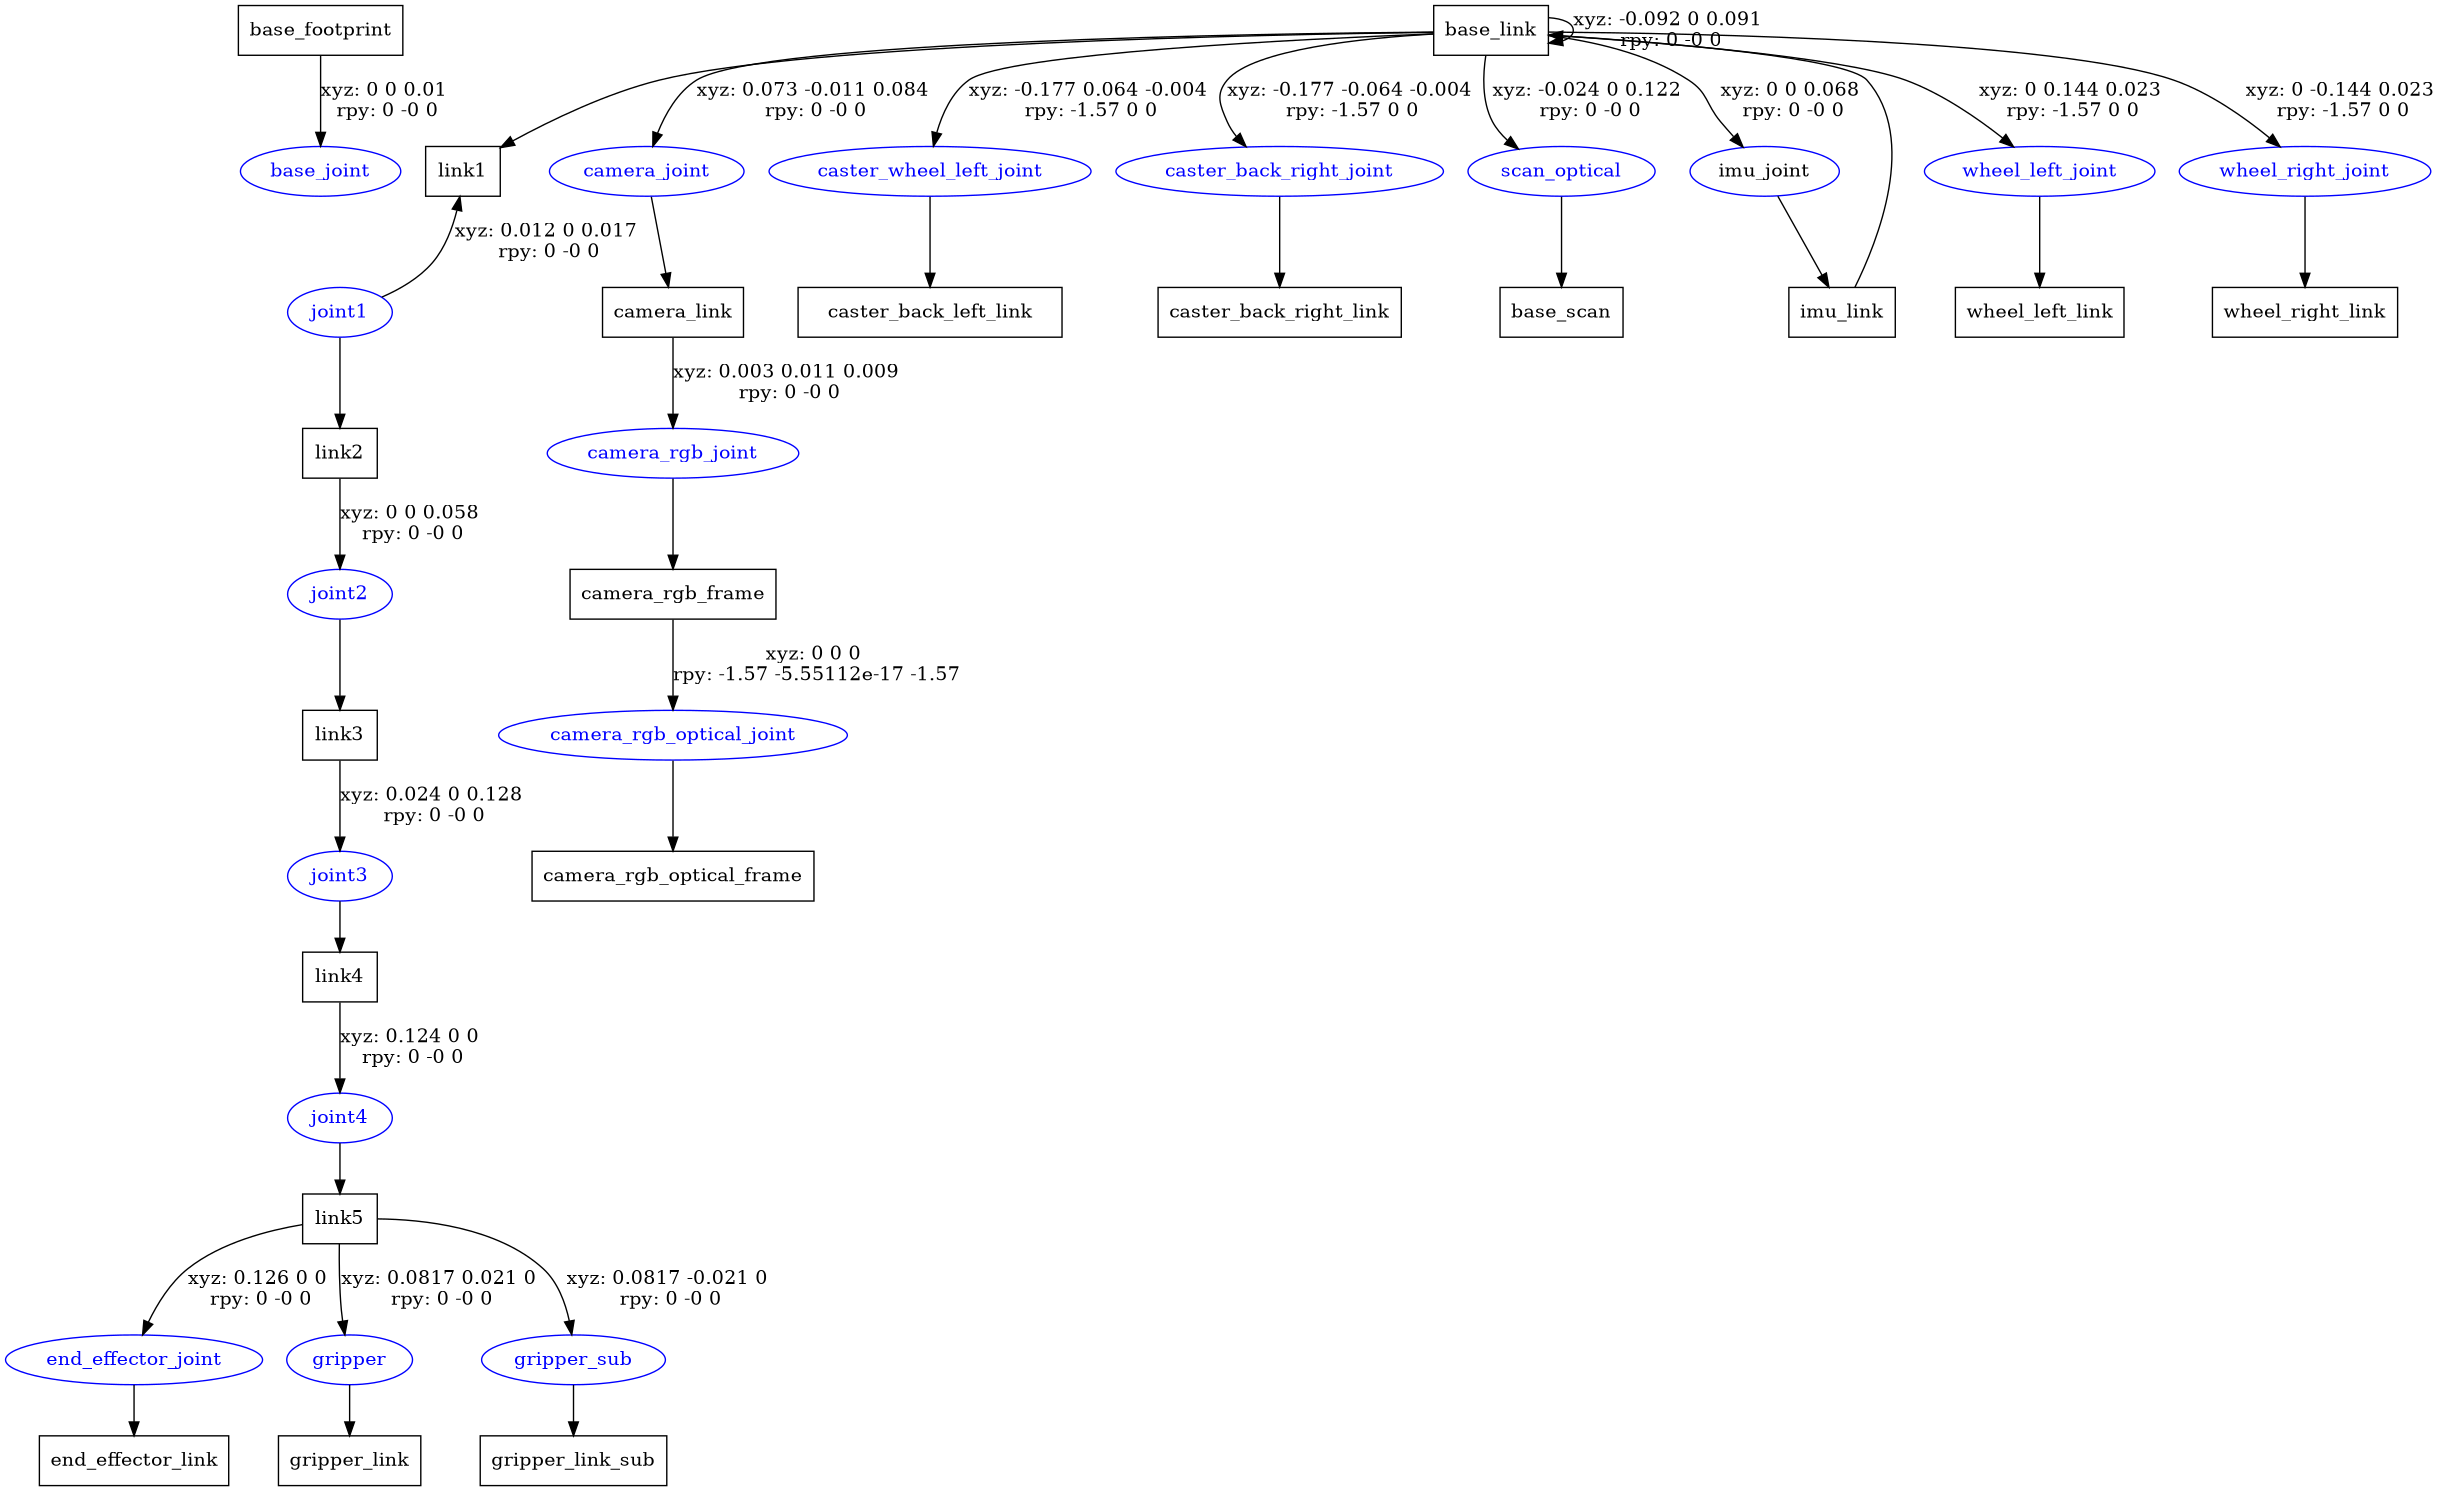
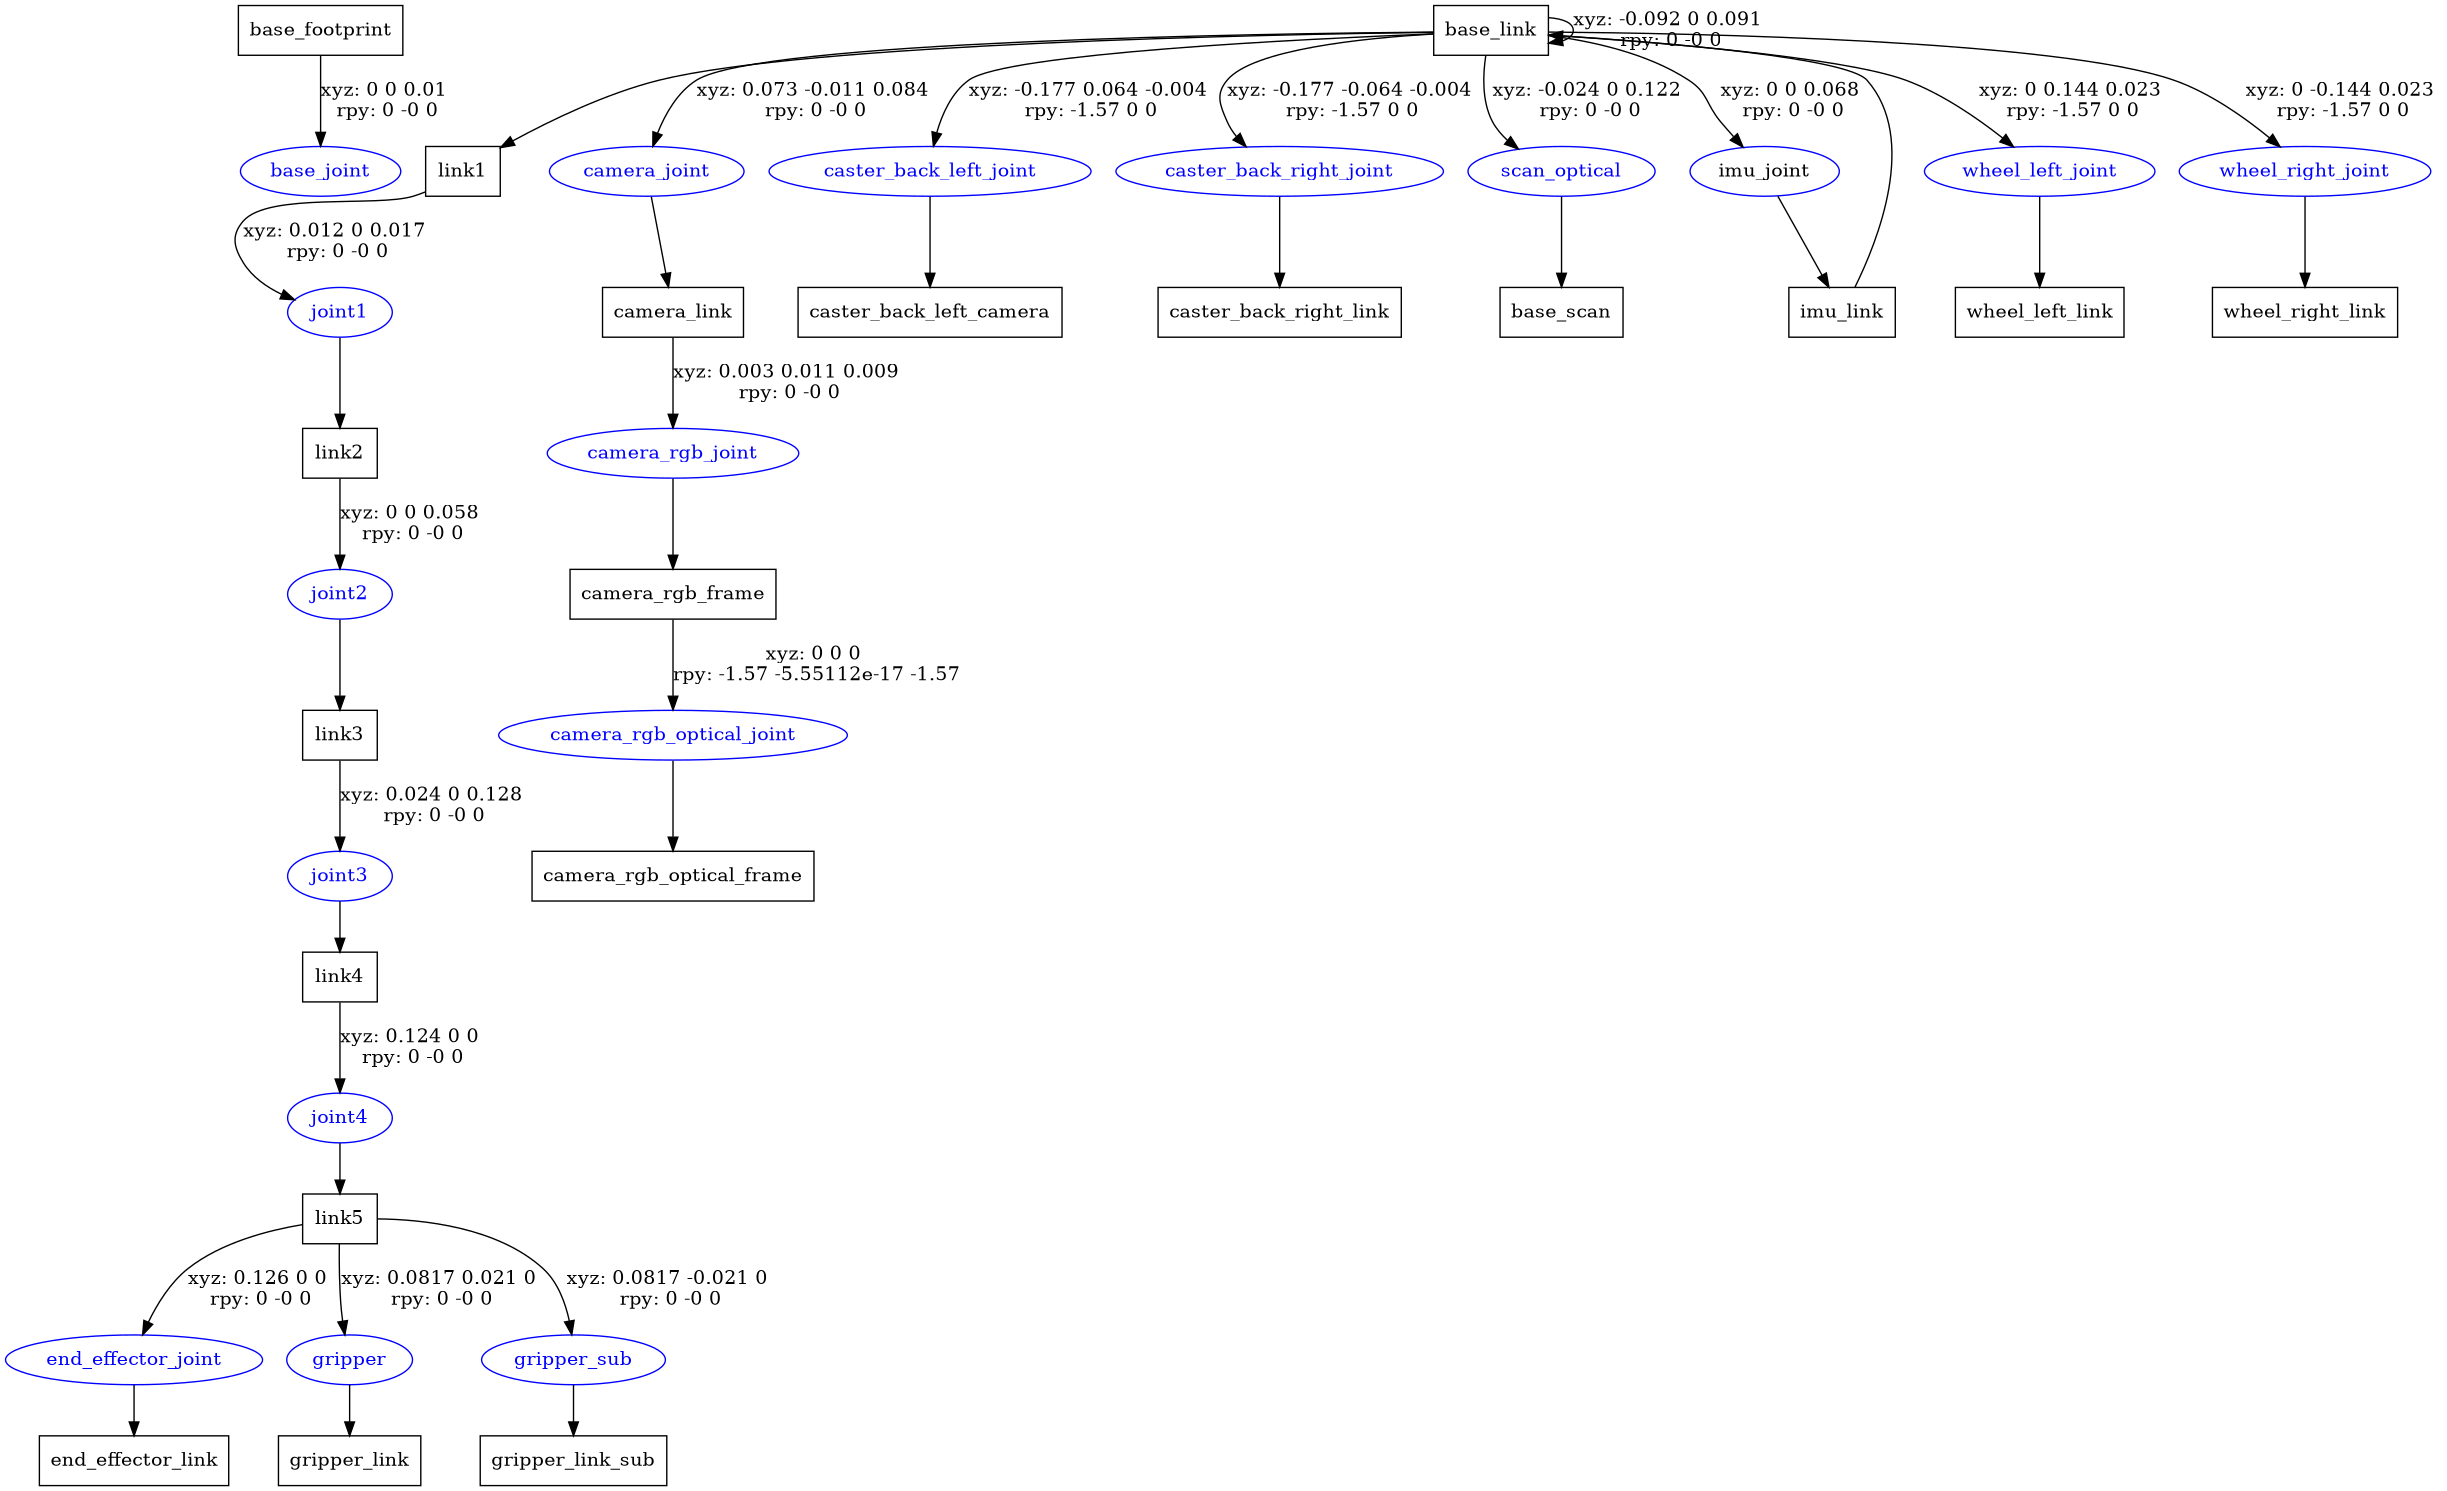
  digraph {
    node [shape=box]
    n1 [label=base_footprint]
    base_joint [color=blue fontcolor=blue shape=ellipse]
    n3 [label=base_link]
    n4 [label=link1]
    camera_joint [color=blue fontcolor=blue shape=ellipse]
-   caster_back_left_joint [color=blue fontcolor=blue shape=ellipse label=caster_wheel_left_joint]
+   caster_back_left_joint [color=blue fontcolor=blue shape=ellipse]
    caster_back_right_joint [color=blue fontcolor=blue shape=ellipse]
    imu_joint [color=blue fontcolor=black shape=ellipse]
    n9 [color=blue fontcolor=blue label=scan_optical shape=ellipse]
    wheel_left_joint [color=blue fontcolor=blue shape=ellipse]
    wheel_right_joint [color=blue fontcolor=blue shape=ellipse]
    joint1 [color=blue fontcolor=blue shape=ellipse]
    n13 [label=camera_link]
-   n14 [label=caster_back_left_link]
+   n14 [label=caster_back_left_camera]
    n15 [label=caster_back_right_link]
    n16 [label=imu_link]
    n17 [label=base_scan]
    n18 [label=wheel_left_link]
    n19 [label=wheel_right_link]
    n20 [label=link2]
    joint2 [color=blue fontcolor=blue shape=ellipse]
    n22 [label=link3]
    joint3 [color=blue fontcolor=blue shape=ellipse]
    n24 [label=link4]
    joint4 [color=blue fontcolor=blue shape=ellipse]
    n26 [label=link5]
    end_effector_joint [color=blue fontcolor=blue shape=ellipse]
    gripper [color=blue fontcolor=blue shape=ellipse]
    gripper_sub [color=blue fontcolor=blue shape=ellipse]
    n30 [label=end_effector_link]
    n31 [label=gripper_link]
    n32 [label=gripper_link_sub]
    camera_rgb_joint [color=blue fontcolor=blue shape=ellipse]
    n34 [label=camera_rgb_frame]
    camera_rgb_optical_joint [color=blue fontcolor=blue shape=ellipse]
    n36 [label=camera_rgb_optical_frame]
    n1 -> base_joint [label="xyz: 0 0 0.01 \nrpy: 0 -0 0"]
    n3 -> n3 [label="xyz: -0.092 0 0.091 \nrpy: 0 -0 0"]
    n3 -> n4
    n3 -> camera_joint [label="xyz: 0.073 -0.011 0.084 \nrpy: 0 -0 0"]
    n3 -> caster_back_left_joint [label="xyz: -0.177 0.064 -0.004 \nrpy: -1.57 0 0"]
    n3 -> caster_back_right_joint [label="xyz: -0.177 -0.064 -0.004 \nrpy: -1.57 0 0"]
    n3 -> imu_joint [label="xyz: 0 0 0.068 \nrpy: 0 -0 0"]
    n3 -> n9 [label="xyz: -0.024 0 0.122 \nrpy: 0 -0 0"]
    n3 -> wheel_left_joint [label="xyz: 0 0.144 0.023 \nrpy: -1.57 0 0"]
    n3 -> wheel_right_joint [label="xyz: 0 -0.144 0.023 \nrpy: -1.57 0 0"]
-   joint1 -> n4 [label="xyz: 0.012 0 0.017 \nrpy: 0 -0 0"]
+   n4 -> joint1 [label="xyz: 0.012 0 0.017 \nrpy: 0 -0 0"]
    camera_joint -> n13
    caster_back_left_joint -> n14
    caster_back_right_joint -> n15
    imu_joint -> n16
    n9 -> n17
    wheel_left_joint -> n18
    wheel_right_joint -> n19
    joint1 -> n20
    n13 -> camera_rgb_joint [label="xyz: 0.003 0.011 0.009 \nrpy: 0 -0 0"]
    n16 -> n3
    n20 -> joint2 [label="xyz: 0 0 0.058 \nrpy: 0 -0 0"]
    joint2 -> n22
    n22 -> joint3 [label="xyz: 0.024 0 0.128 \nrpy: 0 -0 0"]
    joint3 -> n24
    n24 -> joint4 [label="xyz: 0.124 0 0 \nrpy: 0 -0 0"]
    joint4 -> n26
    n26 -> end_effector_joint [label="xyz: 0.126 0 0 \nrpy: 0 -0 0"]
    n26 -> gripper [label="xyz: 0.0817 0.021 0 \nrpy: 0 -0 0"]
    n26 -> gripper_sub [label="xyz: 0.0817 -0.021 0 \nrpy: 0 -0 0"]
    end_effector_joint -> n30
    gripper -> n31
    gripper_sub -> n32
    camera_rgb_joint -> n34
    n34 -> camera_rgb_optical_joint [label="xyz: 0 0 0 \nrpy: -1.57 -5.55112e-17 -1.57"]
    camera_rgb_optical_joint -> n36
  }
